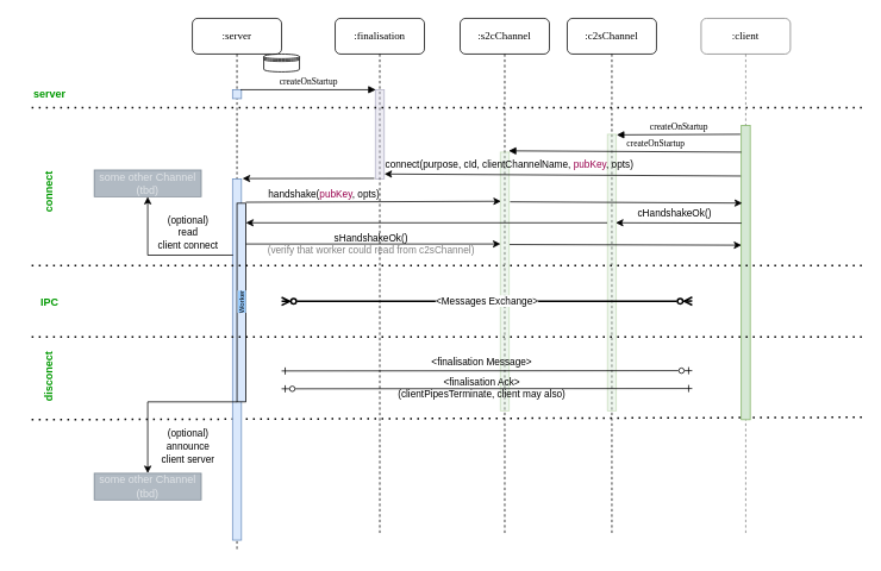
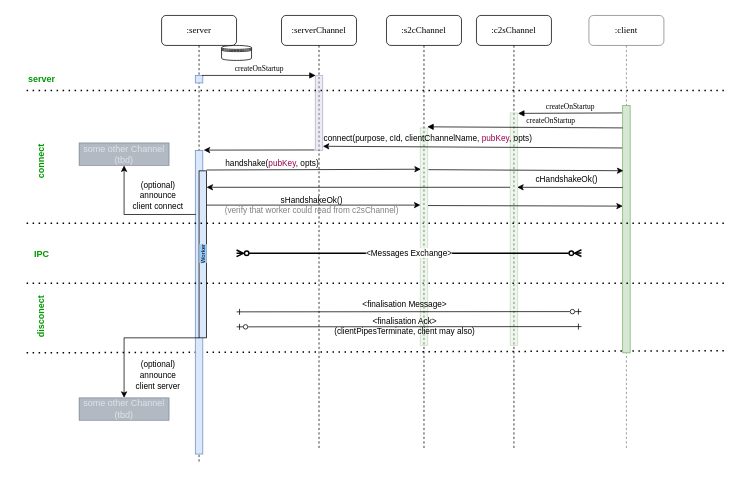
  <mxCell id="0" />
  <mxCell id="1" parent="0" />
  <mxCell id="2" value="&lt;span style=&quot;font-size: 11px;&quot;&gt;(optional)&lt;/span&gt;&lt;br style=&quot;font-size: 11px;&quot;&gt;&lt;span style=&quot;font-size: 11px;&quot;&gt;announce&lt;/span&gt;&lt;br style=&quot;font-size: 11px;&quot;&gt;&lt;span style=&quot;font-size: 11px;&quot;&gt;client server&lt;/span&gt;" style="text;html=1;align=center;verticalAlign=middle;resizable=0;points=[];autosize=1;strokeColor=none;fillColor=none;" vertex="1" parent="1"><mxGeometry x="160" y="470" width="100" height="60" as="geometry" /></mxCell>
- <mxCell id="3" value="&lt;span style=&quot;font-size: 11px;&quot;&gt;(optional)&lt;/span&gt;&lt;br style=&quot;font-size: 11px;&quot;&gt;&lt;span style=&quot;font-size: 11px;&quot;&gt;read&lt;/span&gt;&lt;br style=&quot;font-size: 11px;&quot;&gt;&lt;span style=&quot;font-size: 11px;&quot;&gt;client connect&lt;/span&gt;" style="text;html=1;align=center;verticalAlign=middle;resizable=0;points=[];autosize=1;strokeColor=none;fillColor=none;" vertex="1" parent="1"><mxGeometry x="165" y="230" width="90" height="60" as="geometry" /></mxCell>
- <mxCell id="4" value=":finalisation" style="shape=umlLifeline;perimeter=lifelinePerimeter;whiteSpace=wrap;html=1;container=1;collapsible=0;recursiveResize=0;outlineConnect=0;rounded=1;shadow=0;comic=0;labelBackgroundColor=none;strokeWidth=1;fontFamily=Verdana;fontSize=12;align=center;" parent="1" vertex="1"><mxGeometry x="375" y="20" width="100" height="580" as="geometry" /></mxCell>
+ <mxCell id="3" value="&lt;span style=&quot;font-size: 11px;&quot;&gt;(optional)&lt;/span&gt;&lt;br style=&quot;font-size: 11px;&quot;&gt;&lt;span style=&quot;font-size: 11px;&quot;&gt;announce&lt;/span&gt;&lt;br style=&quot;font-size: 11px;&quot;&gt;&lt;span style=&quot;font-size: 11px;&quot;&gt;client connect&lt;/span&gt;" style="text;html=1;align=center;verticalAlign=middle;resizable=0;points=[];autosize=1;strokeColor=none;fillColor=none;" vertex="1" parent="1"><mxGeometry x="165" y="230" width="90" height="60" as="geometry" /></mxCell>
+ <mxCell id="4" value=":serverChannel" style="shape=umlLifeline;perimeter=lifelinePerimeter;whiteSpace=wrap;html=1;container=1;collapsible=0;recursiveResize=0;outlineConnect=0;rounded=1;shadow=0;comic=0;labelBackgroundColor=none;strokeWidth=1;fontFamily=Verdana;fontSize=12;align=center;" parent="1" vertex="1"><mxGeometry x="375" y="20" width="100" height="580" as="geometry" /></mxCell>
  <mxCell id="5" value="" style="html=1;points=[];perimeter=orthogonalPerimeter;rounded=0;shadow=0;comic=0;labelBackgroundColor=none;strokeWidth=1;fontFamily=Verdana;fontSize=12;align=center;fillColor=#d0cee2;strokeColor=#56517e;opacity=40;" parent="4" vertex="1"><mxGeometry x="45" y="80" width="10" height="100" as="geometry" /></mxCell>
  <mxCell id="6" value="" style="endArrow=none;dashed=1;html=1;dashPattern=1 3;strokeWidth=2;rounded=0;" parent="4" edge="1"><mxGeometry width="50" height="50" relative="1" as="geometry"><mxPoint x="-340" y="100" as="sourcePoint" /><mxPoint x="590" y="100" as="targetPoint" /></mxGeometry></mxCell>
  <mxCell id="7" value="" style="endArrow=none;dashed=1;html=1;dashPattern=1 3;strokeWidth=2;rounded=0;" parent="4" edge="1"><mxGeometry width="50" height="50" relative="1" as="geometry"><mxPoint x="-340" y="450" as="sourcePoint" /><mxPoint x="590" y="447.28" as="targetPoint" /></mxGeometry></mxCell>
  <mxCell id="8" value=":c2sChannel" style="shape=umlLifeline;perimeter=lifelinePerimeter;whiteSpace=wrap;html=1;container=1;collapsible=0;recursiveResize=0;outlineConnect=0;rounded=1;shadow=0;comic=0;labelBackgroundColor=none;strokeWidth=1;fontFamily=Verdana;fontSize=12;align=center;" parent="1" vertex="1"><mxGeometry x="635" y="20" width="100" height="580" as="geometry" /></mxCell>
  <mxCell id="9" value="" style="html=1;points=[];perimeter=orthogonalPerimeter;rounded=0;shadow=0;comic=0;labelBackgroundColor=none;strokeWidth=1;fontFamily=Verdana;fontSize=12;align=center;fillColor=#d5e8d4;strokeColor=#82b366;opacity=40;" parent="8" vertex="1"><mxGeometry x="45" y="130" width="10" height="310" as="geometry" /></mxCell>
  <mxCell id="10" value=":client" style="shape=umlLifeline;perimeter=lifelinePerimeter;whiteSpace=wrap;html=1;container=1;collapsible=0;recursiveResize=0;outlineConnect=0;rounded=1;shadow=0;comic=0;labelBackgroundColor=none;strokeWidth=1;fontFamily=Verdana;fontSize=12;align=center;strokeColor=#808080;" parent="1" vertex="1"><mxGeometry x="785" y="20" width="100" height="580" as="geometry" /></mxCell>
  <mxCell id="11" value="" style="html=1;points=[];perimeter=orthogonalPerimeter;rounded=0;shadow=0;comic=0;labelBackgroundColor=none;strokeWidth=1;fontFamily=Verdana;fontSize=12;align=center;fillColor=#d5e8d4;strokeColor=#82b366;" parent="10" vertex="1"><mxGeometry x="45" y="120" width="10" height="330" as="geometry" /></mxCell>
  <mxCell id="12" value=":server" style="shape=umlLifeline;perimeter=lifelinePerimeter;whiteSpace=wrap;html=1;container=1;collapsible=0;recursiveResize=0;outlineConnect=0;rounded=1;shadow=0;comic=0;labelBackgroundColor=none;strokeWidth=1;fontFamily=Verdana;fontSize=12;align=center;" parent="1" vertex="1"><mxGeometry x="215" y="20" width="100" height="597.28" as="geometry" /></mxCell>
  <mxCell id="13" value="" style="html=1;points=[];perimeter=orthogonalPerimeter;rounded=0;shadow=0;comic=0;labelBackgroundColor=none;strokeWidth=1;fontFamily=Verdana;fontSize=12;align=center;fillColor=#dae8fc;strokeColor=#6c8ebf;" parent="12" vertex="1"><mxGeometry x="45" y="80" width="10" height="10" as="geometry" /></mxCell>
  <mxCell id="14" value="" style="html=1;points=[[0,0,0,0,5],[0,1,0,0,-5],[1,0,0,0,5],[1,1,0,0,-5]];perimeter=orthogonalPerimeter;outlineConnect=0;targetShapes=umlLifeline;portConstraint=eastwest;newEdgeStyle={&quot;curved&quot;:0,&quot;rounded&quot;:0};fillColor=#dae8fc;strokeColor=#6c8ebf;" parent="12" vertex="1"><mxGeometry x="45" y="180" width="10" height="405" as="geometry" /></mxCell>
  <mxCell id="15" value="&lt;span style=&quot;background-color: rgb(153, 204, 255);&quot;&gt;Worker&lt;/span&gt;" style="html=1;points=[[0,0,0,0,5],[0,1,0,0,-5],[1,0,0,0,5],[1,1,0,0,-5]];perimeter=orthogonalPerimeter;outlineConnect=0;targetShapes=umlLifeline;portConstraint=eastwest;newEdgeStyle={&quot;curved&quot;:0,&quot;rounded&quot;:0};fontFamily=Helvetica;fontSize=8;fontColor=default;labelBackgroundColor=default;horizontal=0;align=center;spacingLeft=0;spacingBottom=0;spacingTop=0;spacing=0;verticalAlign=middle;spacingRight=0;fillColor=#dae8fc;" parent="12" vertex="1"><mxGeometry x="50" y="207.28" width="10" height="222.72" as="geometry" /></mxCell>
  <mxCell id="16" value="" style="endArrow=none;dashed=1;html=1;dashPattern=1 3;strokeWidth=2;rounded=0;" parent="12" edge="1"><mxGeometry width="50" height="50" relative="1" as="geometry"><mxPoint x="-180" y="277.28" as="sourcePoint" /><mxPoint x="750" y="277.28" as="targetPoint" /></mxGeometry></mxCell>
  <mxCell id="17" value="createOnStartup" style="html=1;verticalAlign=bottom;endArrow=block;labelBackgroundColor=none;fontFamily=Verdana;fontSize=10;elbow=vertical;entryX=0.06;entryY=0;entryDx=0;entryDy=0;entryPerimeter=0;exitX=0.907;exitY=0;exitDx=0;exitDy=0;exitPerimeter=0;" parent="1" source="13" target="5" edge="1"><mxGeometry relative="1" as="geometry"><mxPoint x="275" y="100" as="sourcePoint" /><mxPoint x="130" y="120" as="targetPoint" /></mxGeometry></mxCell>
  <mxCell id="18" value="createOnStartup" style="html=1;verticalAlign=bottom;endArrow=block;labelBackgroundColor=none;fontFamily=Verdana;fontSize=10;entryX=1.041;entryY=0.002;entryDx=0;entryDy=0;entryPerimeter=0;" parent="1" target="9" edge="1"><mxGeometry relative="1" as="geometry"><mxPoint x="829" y="150" as="sourcePoint" /><mxPoint x="445" y="130" as="targetPoint" /></mxGeometry></mxCell>
  <mxCell id="19" value="" style="endArrow=none;dashed=1;html=1;dashPattern=1 3;strokeWidth=2;rounded=0;" parent="1" edge="1"><mxGeometry width="50" height="50" relative="1" as="geometry"><mxPoint x="35" y="377.28" as="sourcePoint" /><mxPoint x="965" y="377.28" as="targetPoint" /></mxGeometry></mxCell>
  <mxCell id="20" value="connect" style="text;html=1;align=center;verticalAlign=middle;resizable=0;points=[];autosize=1;strokeColor=none;fillColor=none;rotation=-90;fontColor=#009900;fontStyle=1" parent="1" vertex="1"><mxGeometry x="20" y="200" width="70" height="30" as="geometry" /></mxCell>
  <mxCell id="21" value="disconect" style="text;html=1;align=center;verticalAlign=middle;resizable=0;points=[];autosize=1;strokeColor=none;fillColor=none;rotation=-90;fontColor=#009900;fontStyle=1" parent="1" vertex="1"><mxGeometry x="20" y="407.28" width="70" height="30" as="geometry" /></mxCell>
  <mxCell id="22" value="IPC" style="text;html=1;align=center;verticalAlign=middle;resizable=0;points=[];autosize=1;strokeColor=none;fillColor=none;rotation=0;fontColor=#009900;fontStyle=1" parent="1" vertex="1"><mxGeometry x="35" y="324" width="40" height="30" as="geometry" /></mxCell>
  <mxCell id="23" value="" style="shape=datastore;whiteSpace=wrap;html=1;" parent="1" vertex="1"><mxGeometry x="295" y="60" width="40" height="20" as="geometry" /></mxCell>
  <mxCell id="24" value=":s2cChannel" style="shape=umlLifeline;perimeter=lifelinePerimeter;whiteSpace=wrap;html=1;container=1;collapsible=0;recursiveResize=0;outlineConnect=0;rounded=1;shadow=0;comic=0;labelBackgroundColor=none;strokeWidth=1;fontFamily=Verdana;fontSize=12;align=center;" parent="1" vertex="1"><mxGeometry x="515" y="20" width="100" height="580" as="geometry" /></mxCell>
  <mxCell id="25" value="" style="html=1;points=[];perimeter=orthogonalPerimeter;rounded=0;shadow=0;comic=0;labelBackgroundColor=none;strokeWidth=1;fontFamily=Verdana;fontSize=12;align=center;fillColor=#d5e8d4;strokeColor=#82b366;opacity=40;" parent="24" vertex="1"><mxGeometry x="45" y="150" width="10" height="290" as="geometry" /></mxCell>
  <mxCell id="26" value="createOnStartup" style="html=1;verticalAlign=bottom;endArrow=block;labelBackgroundColor=none;fontFamily=Verdana;fontSize=10;entryX=0.933;entryY=-0.005;entryDx=0;entryDy=0;entryPerimeter=0;align=left;" parent="1" target="25" edge="1"><mxGeometry relative="1" as="geometry"><mxPoint x="830" y="170" as="sourcePoint" /><mxPoint x="569.4" y="171.5" as="targetPoint" /></mxGeometry></mxCell>
  <mxCell id="27" style="rounded=0;orthogonalLoop=1;jettySize=auto;html=1;exitX=-0.107;exitY=0.994;exitDx=0;exitDy=0;exitPerimeter=0;labelBackgroundColor=none;entryX=1.12;entryY=-0.001;entryDx=0;entryDy=0;entryPerimeter=0;" parent="1" source="5" target="14" edge="1"><mxGeometry relative="1" as="geometry"><mxPoint x="429.33" y="216.86" as="sourcePoint" /><mxPoint x="325" y="170" as="targetPoint" /></mxGeometry></mxCell>
  <mxCell id="28" value="handshake(&lt;font style=&quot;color: rgb(153, 0, 77);&quot;&gt;pubKey&lt;/font&gt;, opts)" style="rounded=0;orthogonalLoop=1;jettySize=auto;html=1;entryX=0.08;entryY=0.19;entryDx=0;entryDy=0;entryPerimeter=0;labelBackgroundColor=none;exitX=0.993;exitY=-0.005;exitDx=0;exitDy=0;exitPerimeter=0;spacingBottom=5;align=right;" parent="1" source="15" target="25" edge="1"><mxGeometry x="0.056" y="6" relative="1" as="geometry"><mxPoint x="285" y="227.28" as="sourcePoint" /><mxPoint x="419.6" y="227.28" as="targetPoint" /><mxPoint as="offset" /></mxGeometry></mxCell>
  <mxCell id="29" style="rounded=0;orthogonalLoop=1;jettySize=auto;html=1;labelBackgroundColor=none;exitX=1.093;exitY=0.192;exitDx=0;exitDy=0;exitPerimeter=0;entryX=0.1;entryY=0.264;entryDx=0;entryDy=0;entryPerimeter=0;" parent="1" source="25" target="11" edge="1"><mxGeometry relative="1" as="geometry"><mxPoint x="570" y="237.28" as="sourcePoint" /><mxPoint x="829" y="259" as="targetPoint" /></mxGeometry></mxCell>
  <mxCell id="30" value="connect(purpose, cId, clientChannelName, &lt;font style=&quot;color: rgb(153, 0, 77);&quot;&gt;pubKey&lt;/font&gt;, opts)" style="rounded=0;orthogonalLoop=1;jettySize=auto;html=1;labelBackgroundColor=none;exitX=-0.06;exitY=0.172;exitDx=0;exitDy=0;exitPerimeter=0;entryX=1.013;entryY=0.945;entryDx=0;entryDy=0;entryPerimeter=0;align=center;spacingRight=0;spacingBottom=0;spacingLeft=0;" parent="1" source="11" target="5" edge="1"><mxGeometry x="0.295" y="-11" relative="1" as="geometry"><mxPoint x="830.19" y="212.08" as="sourcePoint" /><mxPoint as="offset" /><mxPoint x="429.67" y="210" as="targetPoint" /></mxGeometry></mxCell>
  <mxCell id="31" value="&amp;lt;Messages Exchange&amp;gt;" style="rounded=0;orthogonalLoop=1;jettySize=auto;html=1;entryX=0.933;entryY=0.334;entryDx=0;entryDy=0;entryPerimeter=0;endArrow=ERzeroToMany;endFill=0;startArrow=ERzeroToMany;startFill=0;strokeWidth=2;" parent="1" edge="1"><mxGeometry relative="1" as="geometry"><mxPoint x="775" y="337" as="sourcePoint" /><mxPoint x="315" y="337.28" as="targetPoint" /></mxGeometry></mxCell>
  <mxCell id="32" value="&amp;lt;finalisation Message&amp;gt;" style="rounded=0;orthogonalLoop=1;jettySize=auto;html=1;entryX=0.933;entryY=0.334;entryDx=0;entryDy=0;entryPerimeter=0;endArrow=ERone;endFill=0;startArrow=ERzeroToOne;startFill=0;strokeWidth=1;labelBackgroundColor=none;" parent="1" edge="1"><mxGeometry x="0.027" y="-10" relative="1" as="geometry"><mxPoint x="775" y="415" as="sourcePoint" /><mxPoint x="315" y="415.33" as="targetPoint" /><mxPoint as="offset" /></mxGeometry></mxCell>
  <mxCell id="33" value="&amp;lt;finalisation Ack&amp;gt;&lt;br&gt;(clientPipesTerminate, client may also)" style="rounded=0;orthogonalLoop=1;jettySize=auto;html=1;entryX=0.933;entryY=0.334;entryDx=0;entryDy=0;entryPerimeter=0;endArrow=ERzeroToOne;endFill=0;startArrow=ERone;startFill=0;strokeWidth=1;labelBackgroundColor=none;" parent="1" edge="1"><mxGeometry x="0.027" relative="1" as="geometry"><mxPoint x="775" y="435" as="sourcePoint" /><mxPoint x="315" y="435.33" as="targetPoint" /><mxPoint as="offset" /></mxGeometry></mxCell>
  <mxCell id="34" style="rounded=0;orthogonalLoop=1;jettySize=auto;html=1;exitX=-0.027;exitY=0.32;exitDx=0;exitDy=0;exitPerimeter=0;labelBackgroundColor=none;" parent="1" source="9" target="15" edge="1"><mxGeometry relative="1" as="geometry"><mxPoint x="680.24" y="262.52" as="sourcePoint" /><mxPoint x="285" y="262.28" as="targetPoint" /></mxGeometry></mxCell>
  <mxCell id="35" value="sHandshakeOk()&lt;div&gt;&lt;font style=&quot;color: rgb(128, 128, 128);&quot;&gt;(verify that worker could read from c2sChannel)&lt;/font&gt;&lt;/div&gt;" style="rounded=0;orthogonalLoop=1;jettySize=auto;html=1;labelBackgroundColor=none;entryX=0.027;entryY=0.355;entryDx=0;entryDy=0;entryPerimeter=0;align=center;" parent="1" source="15" target="25" edge="1"><mxGeometry x="-0.018" relative="1" as="geometry"><mxPoint x="709" y="300" as="sourcePoint" /><mxPoint x="305" y="300" as="targetPoint" /><mxPoint as="offset" /></mxGeometry></mxCell>
  <mxCell id="36" style="rounded=0;orthogonalLoop=1;jettySize=auto;html=1;labelBackgroundColor=none;exitX=1.04;exitY=0.357;exitDx=0;exitDy=0;exitPerimeter=0;entryX=0.02;entryY=0.407;entryDx=0;entryDy=0;entryPerimeter=0;" parent="1" source="25" target="11" edge="1"><mxGeometry relative="1" as="geometry"><mxPoint x="580" y="236" as="sourcePoint" /><mxPoint x="839" y="237" as="targetPoint" /></mxGeometry></mxCell>
  <mxCell id="37" value="cHandshakeOk()" style="rounded=0;orthogonalLoop=1;jettySize=auto;html=1;labelBackgroundColor=none;exitX=0.02;exitY=0.332;exitDx=0;exitDy=0;exitPerimeter=0;entryX=0.933;entryY=0.32;entryDx=0;entryDy=0;entryPerimeter=0;" parent="1" target="9" edge="1" source="11"><mxGeometry x="0.071" y="-11" relative="1" as="geometry"><mxPoint x="828.72" y="250.96" as="sourcePoint" /><mxPoint x="430" y="251.28" as="targetPoint" /><mxPoint as="offset" /></mxGeometry></mxCell>
  <mxCell id="38" value="some other Channel&lt;br&gt;(tbd)" style="rounded=0;whiteSpace=wrap;html=1;fillColor=#647687;fontColor=#ffffff;strokeColor=#314354;opacity=50;textOpacity=60;" parent="1" vertex="1"><mxGeometry x="105" y="530" width="120" height="30" as="geometry" /></mxCell>
  <mxCell id="39" style="edgeStyle=orthogonalEdgeStyle;rounded=0;orthogonalLoop=1;jettySize=auto;html=1;curved=0;entryX=0.5;entryY=0;entryDx=0;entryDy=0;" edge="1" parent="1" source="15" target="38"><mxGeometry relative="1" as="geometry"><Array as="points"><mxPoint x="165" y="450" /></Array></mxGeometry></mxCell>
  <mxCell id="40" style="edgeStyle=orthogonalEdgeStyle;rounded=0;orthogonalLoop=1;jettySize=auto;html=1;curved=0;exitX=0.06;exitY=0.211;exitDx=0;exitDy=0;exitPerimeter=0;entryX=0.5;entryY=1;entryDx=0;entryDy=0;" edge="1" parent="1" source="14" target="41"><mxGeometry relative="1" as="geometry"><mxPoint x="275" y="460" as="sourcePoint" /><mxPoint x="165" y="220" as="targetPoint" /><Array as="points"><mxPoint x="165" y="286" /></Array></mxGeometry></mxCell>
  <mxCell id="41" value="some other Channel&lt;br&gt;(tbd)" style="rounded=0;whiteSpace=wrap;html=1;fillColor=#647687;fontColor=#ffffff;strokeColor=#314354;opacity=50;textOpacity=60;" vertex="1" parent="1"><mxGeometry x="105" y="190" width="120" height="30" as="geometry" /></mxCell>
  <mxCell id="42" value="server" style="text;html=1;align=center;verticalAlign=middle;resizable=0;points=[];autosize=1;strokeColor=none;fillColor=none;rotation=0;fontColor=#009900;fontStyle=1" vertex="1" parent="1"><mxGeometry x="25" y="90" width="60" height="30" as="geometry" /></mxCell>
